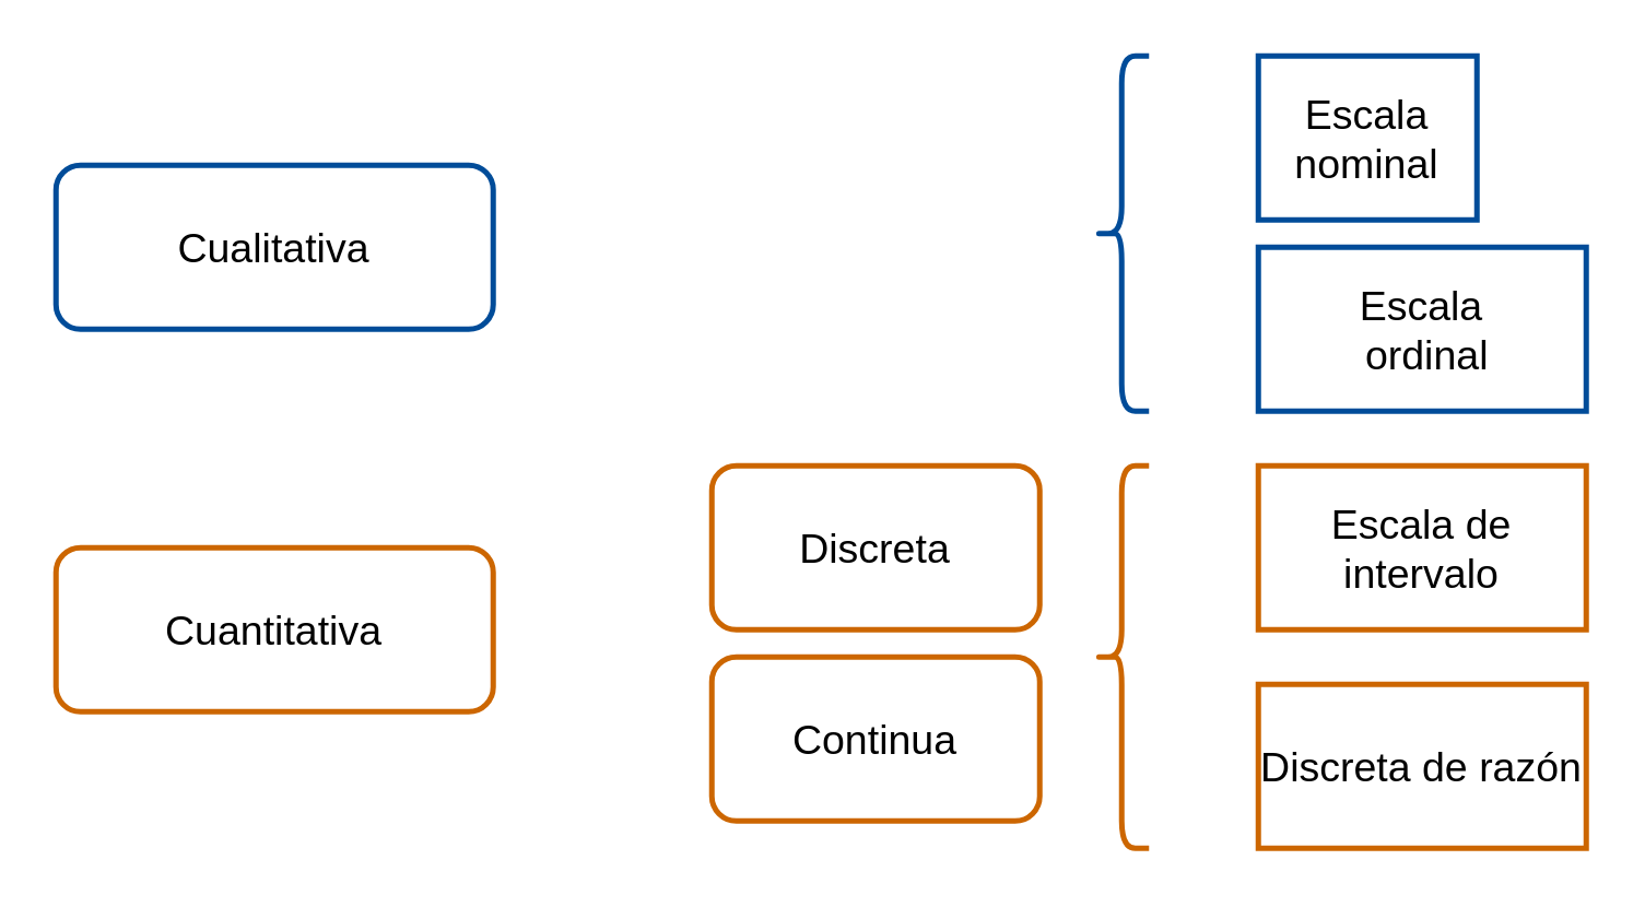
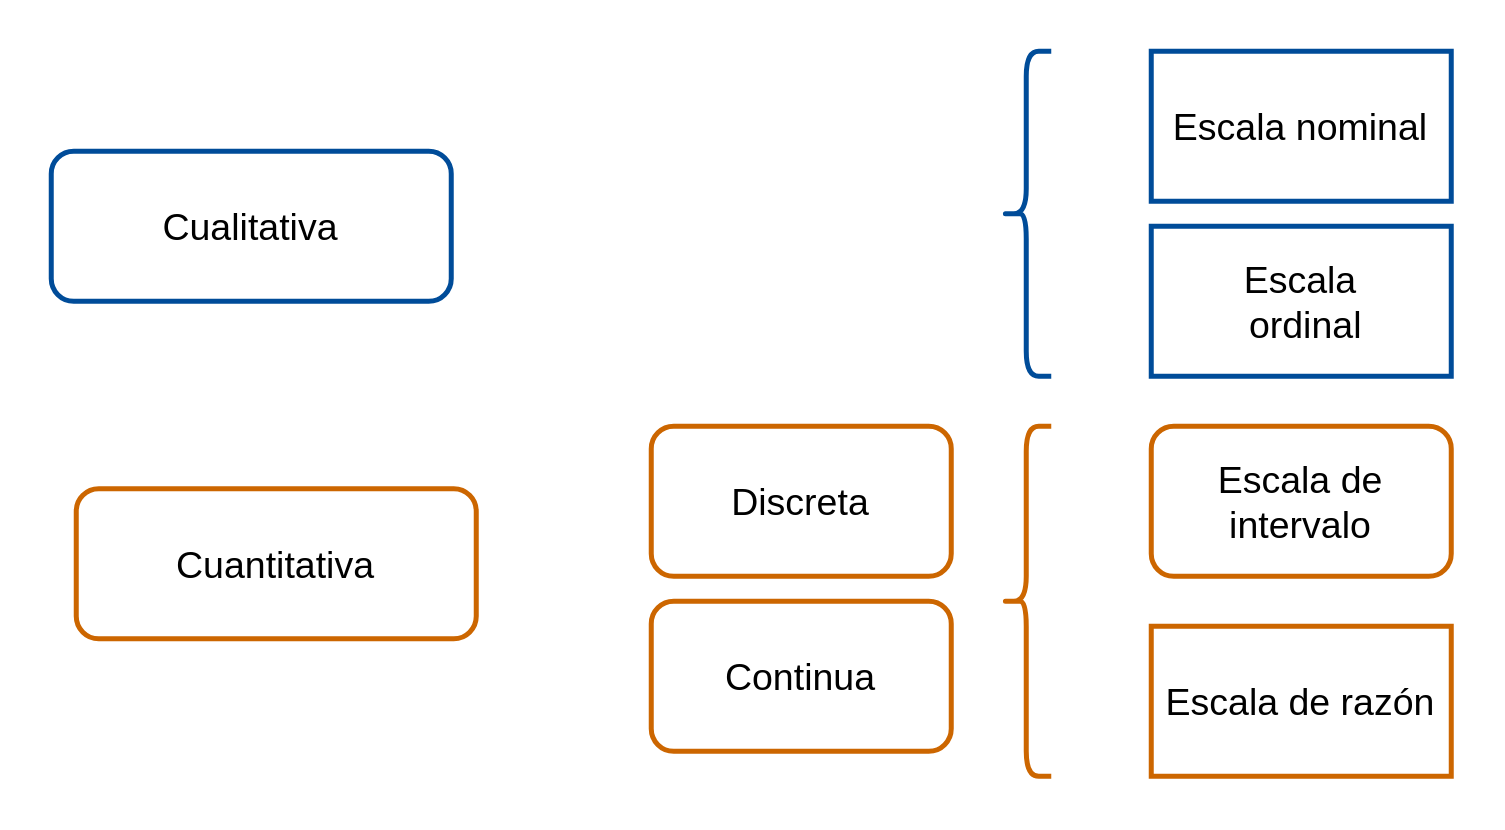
  <mxCell id="0" />
  <mxCell id="1" parent="0" />
  <mxCell id="2" value="Cualitativa" style="rounded=1;whiteSpace=wrap;html=1;labelBackgroundColor=none;fontFamily=Helvetica;fontSize=15;fillColor=none;strokeColor=#004C99;fontStyle=0;strokeWidth=2;" parent="1" vertex="1"><mxGeometry x="20" y="60" width="160" height="60" as="geometry" /></mxCell>
- <mxCell id="3" value="Cuantitativa" style="rounded=1;whiteSpace=wrap;html=1;labelBackgroundColor=none;fontFamily=Helvetica;fontSize=15;fillColor=none;strokeColor=#CC6600;fontStyle=0;strokeWidth=2;" parent="1" vertex="1"><mxGeometry x="20" y="200" width="160" height="60" as="geometry" /></mxCell>
+ <mxCell id="3" value="Cuantitativa" style="rounded=1;whiteSpace=wrap;html=1;labelBackgroundColor=none;fontFamily=Helvetica;fontSize=15;fillColor=none;strokeColor=#CC6600;fontStyle=0;strokeWidth=2;" parent="1" vertex="1"><mxGeometry x="30" y="195" width="160" height="60" as="geometry" /></mxCell>
  <mxCell id="4" value="Discreta" style="rounded=1;whiteSpace=wrap;html=1;labelBackgroundColor=none;fontFamily=Helvetica;fontSize=15;fillColor=none;strokeColor=#CC6600;fontStyle=0;strokeWidth=2;" parent="1" vertex="1"><mxGeometry x="260" y="170" width="120" height="60" as="geometry" /></mxCell>
  <mxCell id="5" value="Continua" style="rounded=1;whiteSpace=wrap;html=1;labelBackgroundColor=none;fontFamily=Helvetica;fontSize=15;fillColor=none;strokeColor=#CC6600;fontStyle=0;strokeWidth=2;" parent="1" vertex="1"><mxGeometry x="260" y="240" width="120" height="60" as="geometry" /></mxCell>
- <mxCell id="6" value="Escala de intervalo" style="rounded=0;whiteSpace=wrap;html=1;fontSize=15;fontStyle=0;fontFamily=Helvetica;fillColor=none;strokeColor=#CC6600;strokeWidth=2;" parent="1" vertex="1"><mxGeometry x="460" y="170" width="120" height="60" as="geometry" /></mxCell>
- <mxCell id="7" value="Discreta de razón" style="rounded=0;whiteSpace=wrap;html=1;fontSize=15;fontStyle=0;fontFamily=Helvetica;fillColor=none;strokeColor=#CC6600;strokeWidth=2;" parent="1" vertex="1"><mxGeometry x="460" y="250" width="120" height="60" as="geometry" /></mxCell>
- <mxCell id="8" value="Escala nominal" style="rounded=0;whiteSpace=wrap;html=1;fontSize=15;fontStyle=0;fontFamily=Helvetica;fillColor=none;strokeColor=#004C99;strokeWidth=2;" parent="1" vertex="1"><mxGeometry x="460" y="20" width="80" height="60" as="geometry" /></mxCell>
+ <mxCell id="6" value="Escala de intervalo" style="whiteSpace=wrap;html=1;fontSize=15;fontStyle=0;fontFamily=Helvetica;fillColor=none;strokeColor=#CC6600;strokeWidth=2;rounded=1;" parent="1" vertex="1"><mxGeometry x="460" y="170" width="120" height="60" as="geometry" /></mxCell>
+ <mxCell id="7" value="Escala de razón" style="rounded=0;whiteSpace=wrap;html=1;fontSize=15;fontStyle=0;fontFamily=Helvetica;fillColor=none;strokeColor=#CC6600;strokeWidth=2;" parent="1" vertex="1"><mxGeometry x="460" y="250" width="120" height="60" as="geometry" /></mxCell>
+ <mxCell id="8" value="Escala nominal" style="rounded=0;whiteSpace=wrap;html=1;fontSize=15;fontStyle=0;fontFamily=Helvetica;fillColor=none;strokeColor=#004C99;strokeWidth=2;" parent="1" vertex="1"><mxGeometry x="460" y="20" width="120" height="60" as="geometry" /></mxCell>
  <mxCell id="9" value="Escala&lt;br style=&quot;font-size: 15px;&quot;&gt;&amp;nbsp;ordinal" style="rounded=0;whiteSpace=wrap;html=1;fontSize=15;fontStyle=0;fontFamily=Helvetica;fillColor=none;strokeColor=#004C99;strokeWidth=2;" parent="1" vertex="1"><mxGeometry x="460" y="90" width="120" height="60" as="geometry" /></mxCell>
  <mxCell id="10" value="" style="shape=curlyBracket;whiteSpace=wrap;html=1;rounded=1;fontFamily=Helvetica;strokeWidth=2;strokeColor=#CC6600;fontStyle=0;fontSize=15;" parent="1" vertex="1"><mxGeometry x="400" y="170" width="20" height="140" as="geometry" /></mxCell>
  <mxCell id="11" value="" style="shape=curlyBracket;whiteSpace=wrap;html=1;rounded=1;fontFamily=Helvetica;strokeWidth=2;strokeColor=#004C99;fontStyle=0;fontSize=15;" parent="1" vertex="1"><mxGeometry x="400" y="20" width="20" height="130" as="geometry" /></mxCell>
